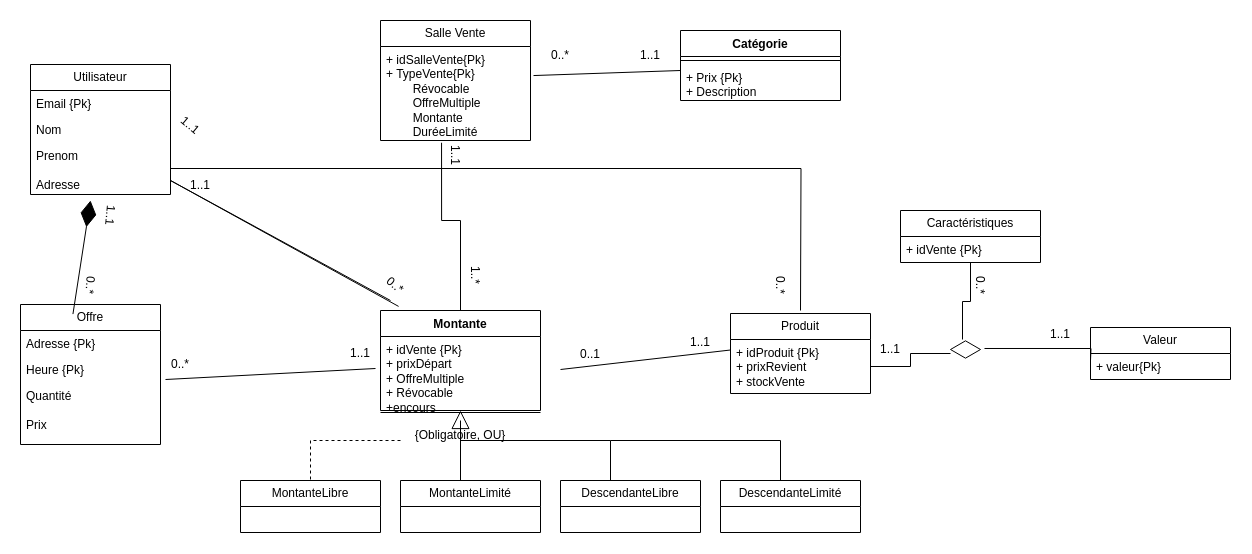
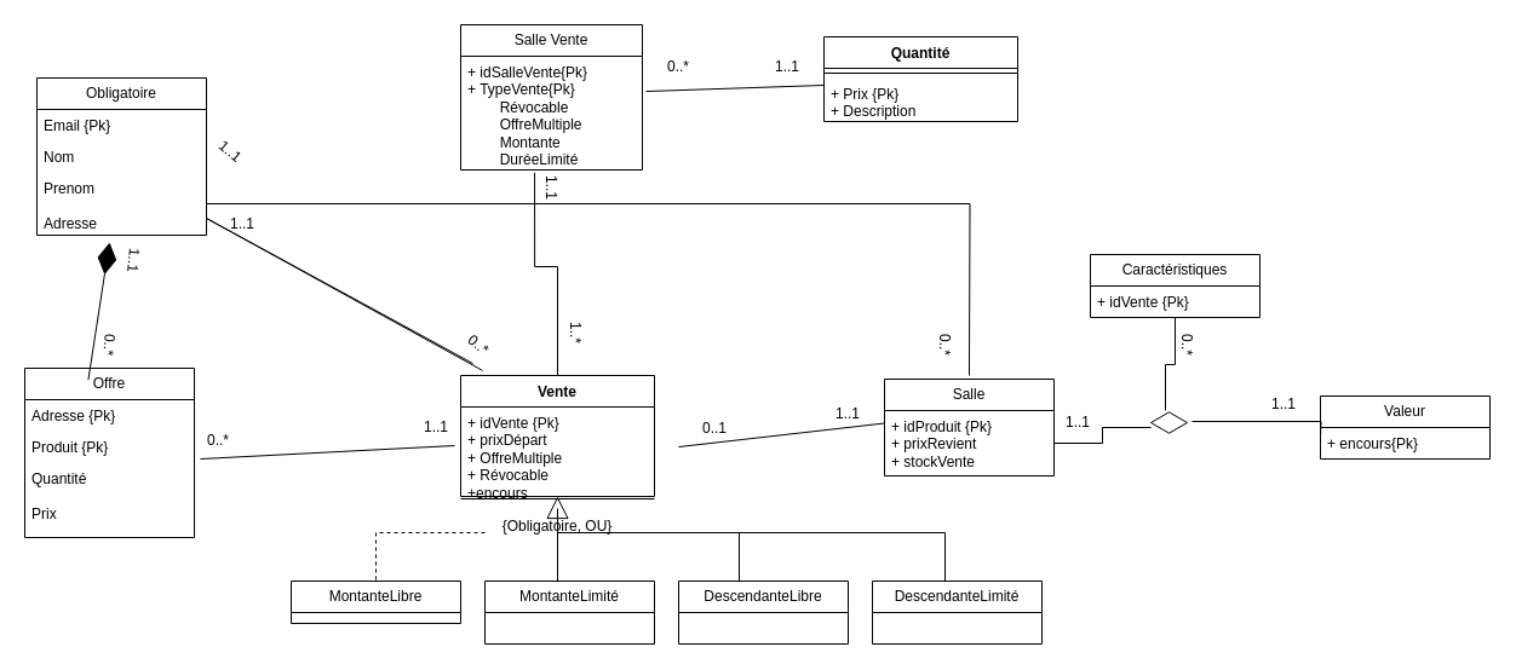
  <mxCell id="0" />
  <mxCell id="1" parent="0" />
  <mxCell id="2" value="Salle Vente" style="swimlane;fontStyle=0;childLayout=stackLayout;horizontal=1;startSize=26;fillColor=none;horizontalStack=0;resizeParent=1;resizeParentMax=0;resizeLast=0;collapsible=1;marginBottom=0;whiteSpace=wrap;html=1;" parent="1" vertex="1"><mxGeometry x="380" y="20" width="150" height="120" as="geometry" /></mxCell>
  <mxCell id="3" value="&lt;div&gt;+ idSalleVente{Pk}&lt;br&gt;&lt;/div&gt;&lt;div&gt;+ TypeVente{Pk}&lt;/div&gt;&lt;div&gt;&lt;span style=&quot;white-space: pre;&quot;&gt;&#09;Révocable&lt;/span&gt;&lt;span style=&quot;white-space: pre;&quot;&gt;&#09;&lt;/span&gt;&lt;/div&gt;&lt;div&gt;&lt;span style=&quot;white-space: pre;&quot;&gt;&#09;&lt;/span&gt;OffreMultiple&lt;/div&gt;&lt;div&gt;&lt;span style=&quot;white-space: pre;&quot;&gt;&#09;&lt;/span&gt;Montante&lt;/div&gt;&lt;div&gt;&lt;span style=&quot;white-space: pre;&quot;&gt;&#09;&lt;/span&gt;DuréeLimité&lt;br&gt;&lt;/div&gt;" style="text;strokeColor=none;fillColor=none;align=left;verticalAlign=top;spacingLeft=4;spacingRight=4;overflow=hidden;rotatable=0;points=[[0,0.5],[1,0.5]];portConstraint=eastwest;whiteSpace=wrap;html=1;" parent="2" vertex="1"><mxGeometry y="26" width="150" height="94" as="geometry" /></mxCell>
- <mxCell id="4" value="Catégorie" style="swimlane;fontStyle=1;align=center;verticalAlign=top;childLayout=stackLayout;horizontal=1;startSize=26;horizontalStack=0;resizeParent=1;resizeParentMax=0;resizeLast=0;collapsible=1;marginBottom=0;whiteSpace=wrap;html=1;" parent="1" vertex="1"><mxGeometry x="680" y="30" width="160" height="70" as="geometry" /></mxCell>
+ <mxCell id="4" value="Quantité" style="swimlane;fontStyle=1;align=center;verticalAlign=top;childLayout=stackLayout;horizontal=1;startSize=26;horizontalStack=0;resizeParent=1;resizeParentMax=0;resizeLast=0;collapsible=1;marginBottom=0;whiteSpace=wrap;html=1;" parent="1" vertex="1"><mxGeometry x="680" y="30" width="160" height="70" as="geometry" /></mxCell>
  <mxCell id="5" value="" style="line;strokeWidth=1;fillColor=none;align=left;verticalAlign=middle;spacingTop=-1;spacingLeft=3;spacingRight=3;rotatable=0;labelPosition=right;points=[];portConstraint=eastwest;strokeColor=inherit;" parent="4" vertex="1"><mxGeometry y="26" width="160" height="8" as="geometry" /></mxCell>
  <mxCell id="6" value="&lt;div&gt;+ Prix {Pk}&lt;/div&gt;&lt;div&gt;+ Description&lt;br&gt;&lt;/div&gt;" style="text;strokeColor=none;fillColor=none;align=left;verticalAlign=top;spacingLeft=4;spacingRight=4;overflow=hidden;rotatable=0;points=[[0,0.5],[1,0.5]];portConstraint=eastwest;whiteSpace=wrap;html=1;" parent="4" vertex="1"><mxGeometry y="34" width="160" height="36" as="geometry" /></mxCell>
- <mxCell id="7" value="Montante" style="swimlane;fontStyle=1;align=center;verticalAlign=top;childLayout=stackLayout;horizontal=1;startSize=26;horizontalStack=0;resizeParent=1;resizeParentMax=0;resizeLast=0;collapsible=1;marginBottom=0;whiteSpace=wrap;html=1;" parent="1" vertex="1"><mxGeometry x="380" y="310" width="160" height="100" as="geometry"><mxRectangle x="330" y="340" width="70" height="30" as="alternateBounds" /></mxGeometry></mxCell>
+ <mxCell id="7" value="Vente" style="swimlane;fontStyle=1;align=center;verticalAlign=top;childLayout=stackLayout;horizontal=1;startSize=26;horizontalStack=0;resizeParent=1;resizeParentMax=0;resizeLast=0;collapsible=1;marginBottom=0;whiteSpace=wrap;html=1;" parent="1" vertex="1"><mxGeometry x="380" y="310" width="160" height="100" as="geometry"><mxRectangle x="330" y="340" width="70" height="30" as="alternateBounds" /></mxGeometry></mxCell>
  <mxCell id="8" value="&lt;div&gt;+ idVente {Pk}&lt;/div&gt;&lt;div&gt;+ prixDépart&lt;/div&gt;&lt;div&gt;+ OffreMultiple&lt;/div&gt;&lt;div&gt;+ Révocable&lt;/div&gt;&lt;div&gt;+encours&lt;br&gt;&lt;/div&gt;" style="text;strokeColor=none;fillColor=none;align=left;verticalAlign=top;spacingLeft=4;spacingRight=4;overflow=hidden;rotatable=0;points=[[0,0.5],[1,0.5]];portConstraint=eastwest;whiteSpace=wrap;html=1;" parent="7" vertex="1"><mxGeometry y="26" width="160" height="74" as="geometry" /></mxCell>
  <mxCell id="9" value="" style="endArrow=none;html=1;edgeStyle=orthogonalEdgeStyle;rounded=0;exitX=0.407;exitY=1.024;exitDx=0;exitDy=0;exitPerimeter=0;entryX=0.5;entryY=0;entryDx=0;entryDy=0;" parent="1" source="3" target="7" edge="1"><mxGeometry relative="1" as="geometry"><mxPoint x="390" y="200.024" as="sourcePoint" /><mxPoint x="484" y="297" as="targetPoint" /><Array as="points"><mxPoint x="441" y="220" /><mxPoint x="460" y="220" /></Array></mxGeometry></mxCell>
- <mxCell id="10" value="Produit" style="swimlane;fontStyle=0;childLayout=stackLayout;horizontal=1;startSize=26;fillColor=none;horizontalStack=0;resizeParent=1;resizeParentMax=0;resizeLast=0;collapsible=1;marginBottom=0;whiteSpace=wrap;html=1;" parent="1" vertex="1"><mxGeometry x="730" y="313" width="140" height="80" as="geometry" /></mxCell>
+ <mxCell id="10" value="Salle" style="swimlane;fontStyle=0;childLayout=stackLayout;horizontal=1;startSize=26;fillColor=none;horizontalStack=0;resizeParent=1;resizeParentMax=0;resizeLast=0;collapsible=1;marginBottom=0;whiteSpace=wrap;html=1;" parent="1" vertex="1"><mxGeometry x="730" y="313" width="140" height="80" as="geometry" /></mxCell>
  <mxCell id="11" value="&lt;div&gt;+ idProduit {Pk}&lt;/div&gt;&lt;div&gt;+ prixRevient&lt;/div&gt;&lt;div&gt;+ stockVente&lt;/div&gt;" style="text;strokeColor=none;fillColor=none;align=left;verticalAlign=top;spacingLeft=4;spacingRight=4;overflow=hidden;rotatable=0;points=[[0,0.5],[1,0.5]];portConstraint=eastwest;whiteSpace=wrap;html=1;" parent="10" vertex="1"><mxGeometry y="26" width="140" height="54" as="geometry" /></mxCell>
  <mxCell id="12" value="Caractéristiques" style="swimlane;fontStyle=0;childLayout=stackLayout;horizontal=1;startSize=26;fillColor=none;horizontalStack=0;resizeParent=1;resizeParentMax=0;resizeLast=0;collapsible=1;marginBottom=0;whiteSpace=wrap;html=1;" parent="1" vertex="1"><mxGeometry x="900" y="210" width="140" height="52" as="geometry" /></mxCell>
  <mxCell id="13" value="+ idVente {Pk}" style="text;strokeColor=none;fillColor=none;align=left;verticalAlign=top;spacingLeft=4;spacingRight=4;overflow=hidden;rotatable=0;points=[[0,0.5],[1,0.5]];portConstraint=eastwest;whiteSpace=wrap;html=1;" parent="12" vertex="1"><mxGeometry y="26" width="140" height="26" as="geometry" /></mxCell>
  <mxCell id="14" value="" style="html=1;whiteSpace=wrap;aspect=fixed;shape=isoRectangle;" parent="1" vertex="1"><mxGeometry x="950" y="340" width="30" height="18" as="geometry" /></mxCell>
  <mxCell id="15" value="Valeur" style="swimlane;fontStyle=0;childLayout=stackLayout;horizontal=1;startSize=26;fillColor=none;horizontalStack=0;resizeParent=1;resizeParentMax=0;resizeLast=0;collapsible=1;marginBottom=0;whiteSpace=wrap;html=1;" parent="1" vertex="1"><mxGeometry x="1090" y="327" width="140" height="52" as="geometry" /></mxCell>
- <mxCell id="16" value="+ valeur{Pk}" style="text;strokeColor=none;fillColor=none;align=left;verticalAlign=top;spacingLeft=4;spacingRight=4;overflow=hidden;rotatable=0;points=[[0,0.5],[1,0.5]];portConstraint=eastwest;whiteSpace=wrap;html=1;" parent="15" vertex="1"><mxGeometry y="26" width="140" height="26" as="geometry" /></mxCell>
+ <mxCell id="16" value="+ encours{Pk}" style="text;strokeColor=none;fillColor=none;align=left;verticalAlign=top;spacingLeft=4;spacingRight=4;overflow=hidden;rotatable=0;points=[[0,0.5],[1,0.5]];portConstraint=eastwest;whiteSpace=wrap;html=1;" parent="15" vertex="1"><mxGeometry y="26" width="140" height="26" as="geometry" /></mxCell>
  <mxCell id="17" value="" style="endArrow=none;html=1;edgeStyle=orthogonalEdgeStyle;rounded=0;exitX=1;exitY=0.5;exitDx=0;exitDy=0;entryX=0;entryY=0.722;entryDx=0;entryDy=0;entryPerimeter=0;" parent="1" source="11" target="14" edge="1"><mxGeometry relative="1" as="geometry"><mxPoint x="900" y="393" as="sourcePoint" /><mxPoint x="1060" y="393" as="targetPoint" /></mxGeometry></mxCell>
  <mxCell id="18" value="" style="endArrow=none;html=1;edgeStyle=orthogonalEdgeStyle;rounded=0;exitX=0.4;exitY=-0.056;exitDx=0;exitDy=0;entryX=0.5;entryY=1;entryDx=0;entryDy=0;exitPerimeter=0;" parent="1" source="14" target="12" edge="1"><mxGeometry relative="1" as="geometry"><mxPoint x="880" y="376" as="sourcePoint" /><mxPoint x="960" y="363" as="targetPoint" /></mxGeometry></mxCell>
  <mxCell id="19" value="" style="endArrow=none;html=1;edgeStyle=orthogonalEdgeStyle;rounded=0;exitX=1.133;exitY=0.444;exitDx=0;exitDy=0;exitPerimeter=0;" parent="1" source="14" edge="1"><mxGeometry relative="1" as="geometry"><mxPoint x="1000" y="383" as="sourcePoint" /><mxPoint x="1090" y="360" as="targetPoint" /></mxGeometry></mxCell>
  <mxCell id="20" value="" style="endArrow=block;endSize=16;endFill=0;html=1;rounded=0;entryX=0.5;entryY=1;entryDx=0;entryDy=0;" parent="1" target="7" edge="1"><mxGeometry width="160" relative="1" as="geometry"><mxPoint x="460" y="480" as="sourcePoint" /><mxPoint x="520" y="470" as="targetPoint" /></mxGeometry></mxCell>
  <mxCell id="21" value="MontanteLimité" style="swimlane;fontStyle=0;childLayout=stackLayout;horizontal=1;startSize=26;fillColor=none;horizontalStack=0;resizeParent=1;resizeParentMax=0;resizeLast=0;collapsible=1;marginBottom=0;whiteSpace=wrap;html=1;" parent="1" vertex="1"><mxGeometry x="400" y="480" width="140" height="52" as="geometry" /></mxCell>
  <mxCell id="22" value="DescendanteLibre" style="swimlane;fontStyle=0;childLayout=stackLayout;horizontal=1;startSize=26;fillColor=none;horizontalStack=0;resizeParent=1;resizeParentMax=0;resizeLast=0;collapsible=1;marginBottom=0;whiteSpace=wrap;html=1;" parent="1" vertex="1"><mxGeometry x="560" y="480" width="140" height="52" as="geometry" /></mxCell>
- <mxCell id="23" value="MontanteLibre" style="swimlane;fontStyle=0;childLayout=stackLayout;horizontal=1;startSize=26;fillColor=none;horizontalStack=0;resizeParent=1;resizeParentMax=0;resizeLast=0;collapsible=1;marginBottom=0;whiteSpace=wrap;html=1;" parent="1" vertex="1"><mxGeometry x="240" y="480" width="140" height="52" as="geometry" /></mxCell>
+ <mxCell id="23" value="MontanteLibre" style="swimlane;fontStyle=0;childLayout=stackLayout;horizontal=1;startSize=26;fillColor=none;horizontalStack=0;resizeParent=1;resizeParentMax=0;resizeLast=0;collapsible=1;marginBottom=0;whiteSpace=wrap;html=1;" parent="1" vertex="1"><mxGeometry x="240" y="480" width="140" height="35" as="geometry" /></mxCell>
  <mxCell id="24" value="DescendanteLimité" style="swimlane;fontStyle=0;childLayout=stackLayout;horizontal=1;startSize=26;fillColor=none;horizontalStack=0;resizeParent=1;resizeParentMax=0;resizeLast=0;collapsible=1;marginBottom=0;whiteSpace=wrap;html=1;" parent="1" vertex="1"><mxGeometry x="720" y="480" width="140" height="52" as="geometry" /></mxCell>
  <mxCell id="25" value="" style="endArrow=none;html=1;edgeStyle=orthogonalEdgeStyle;rounded=0;entryX=0.5;entryY=0;entryDx=0;entryDy=0;dashed=1;" parent="1" source="41" target="23" edge="1"><mxGeometry relative="1" as="geometry"><mxPoint x="460" y="430" as="sourcePoint" /><mxPoint x="400" y="738" as="targetPoint" /><Array as="points"><mxPoint x="310" y="440" /></Array></mxGeometry></mxCell>
  <mxCell id="26" value="" style="endArrow=none;html=1;edgeStyle=orthogonalEdgeStyle;rounded=0;entryX=0.5;entryY=0;entryDx=0;entryDy=0;" parent="1" edge="1"><mxGeometry relative="1" as="geometry"><mxPoint x="460" y="440" as="sourcePoint" /><mxPoint x="610" y="480" as="targetPoint" /><Array as="points"><mxPoint x="610" y="440" /></Array></mxGeometry></mxCell>
  <mxCell id="27" value="" style="endArrow=none;html=1;edgeStyle=orthogonalEdgeStyle;rounded=0;entryX=0.5;entryY=0;entryDx=0;entryDy=0;" parent="1" edge="1"><mxGeometry relative="1" as="geometry"><mxPoint x="610" y="440" as="sourcePoint" /><mxPoint x="780" y="480" as="targetPoint" /><Array as="points"><mxPoint x="780" y="440" /></Array></mxGeometry></mxCell>
  <mxCell id="28" value="Offre" style="swimlane;fontStyle=0;childLayout=stackLayout;horizontal=1;startSize=26;fillColor=none;horizontalStack=0;resizeParent=1;resizeParentMax=0;resizeLast=0;collapsible=1;marginBottom=0;whiteSpace=wrap;html=1;" parent="1" vertex="1"><mxGeometry x="20" y="304" width="140" height="140" as="geometry" /></mxCell>
  <mxCell id="29" value="Adresse {Pk}" style="text;strokeColor=none;fillColor=none;align=left;verticalAlign=top;spacingLeft=4;spacingRight=4;overflow=hidden;rotatable=0;points=[[0,0.5],[1,0.5]];portConstraint=eastwest;whiteSpace=wrap;html=1;" parent="28" vertex="1"><mxGeometry y="26" width="140" height="26" as="geometry" /></mxCell>
- <mxCell id="30" value="Heure {Pk}" style="text;strokeColor=none;fillColor=none;align=left;verticalAlign=top;spacingLeft=4;spacingRight=4;overflow=hidden;rotatable=0;points=[[0,0.5],[1,0.5]];portConstraint=eastwest;whiteSpace=wrap;html=1;" parent="28" vertex="1"><mxGeometry y="52" width="140" height="26" as="geometry" /></mxCell>
+ <mxCell id="30" value="Produit {Pk}" style="text;strokeColor=none;fillColor=none;align=left;verticalAlign=top;spacingLeft=4;spacingRight=4;overflow=hidden;rotatable=0;points=[[0,0.5],[1,0.5]];portConstraint=eastwest;whiteSpace=wrap;html=1;" parent="28" vertex="1"><mxGeometry y="52" width="140" height="26" as="geometry" /></mxCell>
  <mxCell id="31" value="&lt;div&gt;Quantité&lt;/div&gt;&lt;div&gt;&lt;br&gt;&lt;/div&gt;&lt;div&gt;Prix&lt;br&gt;&lt;/div&gt;" style="text;strokeColor=none;fillColor=none;align=left;verticalAlign=top;spacingLeft=4;spacingRight=4;overflow=hidden;rotatable=0;points=[[0,0.5],[1,0.5]];portConstraint=eastwest;whiteSpace=wrap;html=1;" parent="28" vertex="1"><mxGeometry y="78" width="140" height="62" as="geometry" /></mxCell>
- <mxCell id="32" value="Utilisateur" style="swimlane;fontStyle=0;childLayout=stackLayout;horizontal=1;startSize=26;fillColor=none;horizontalStack=0;resizeParent=1;resizeParentMax=0;resizeLast=0;collapsible=1;marginBottom=0;whiteSpace=wrap;html=1;" parent="1" vertex="1"><mxGeometry x="30" y="64" width="140" height="130" as="geometry" /></mxCell>
+ <mxCell id="32" value="Obligatoire" style="swimlane;fontStyle=0;childLayout=stackLayout;horizontal=1;startSize=26;fillColor=none;horizontalStack=0;resizeParent=1;resizeParentMax=0;resizeLast=0;collapsible=1;marginBottom=0;whiteSpace=wrap;html=1;" parent="1" vertex="1"><mxGeometry x="30" y="64" width="140" height="130" as="geometry" /></mxCell>
  <mxCell id="33" value="Email {Pk}" style="text;strokeColor=none;fillColor=none;align=left;verticalAlign=top;spacingLeft=4;spacingRight=4;overflow=hidden;rotatable=0;points=[[0,0.5],[1,0.5]];portConstraint=eastwest;whiteSpace=wrap;html=1;" parent="32" vertex="1"><mxGeometry y="26" width="140" height="26" as="geometry" /></mxCell>
  <mxCell id="34" value="Nom" style="text;strokeColor=none;fillColor=none;align=left;verticalAlign=top;spacingLeft=4;spacingRight=4;overflow=hidden;rotatable=0;points=[[0,0.5],[1,0.5]];portConstraint=eastwest;whiteSpace=wrap;html=1;" parent="32" vertex="1"><mxGeometry y="52" width="140" height="26" as="geometry" /></mxCell>
  <mxCell id="35" value="&lt;div&gt;Prenom&lt;/div&gt;&lt;div&gt;&lt;br&gt;&lt;/div&gt;&lt;div&gt;Adresse&lt;/div&gt;&lt;div&gt;&lt;br&gt;&lt;/div&gt;&lt;div&gt;&lt;br&gt;&lt;/div&gt;" style="text;strokeColor=none;fillColor=none;align=left;verticalAlign=top;spacingLeft=4;spacingRight=4;overflow=hidden;rotatable=0;points=[[0,0.5],[1,0.5]];portConstraint=eastwest;whiteSpace=wrap;html=1;" parent="32" vertex="1"><mxGeometry y="78" width="140" height="52" as="geometry" /></mxCell>
  <mxCell id="36" value="1..1" style="text;strokeColor=none;align=center;fillColor=none;html=1;verticalAlign=middle;whiteSpace=wrap;rounded=0;rotation=40;" parent="1" vertex="1"><mxGeometry x="160" y="110" width="60" height="30" as="geometry" /></mxCell>
  <mxCell id="37" value="0..*" style="text;strokeColor=none;align=center;fillColor=none;html=1;verticalAlign=middle;whiteSpace=wrap;rounded=0;rotation=40;" parent="1" vertex="1"><mxGeometry x="365" y="270" width="60" height="30" as="geometry" /></mxCell>
  <mxCell id="38" value="0..*" style="text;strokeColor=none;align=center;fillColor=none;html=1;verticalAlign=middle;whiteSpace=wrap;rounded=0;" parent="1" vertex="1"><mxGeometry x="150" y="349" width="60" height="30" as="geometry" /></mxCell>
  <mxCell id="39" value="1..1" style="text;strokeColor=none;align=center;fillColor=none;html=1;verticalAlign=middle;whiteSpace=wrap;rounded=0;" parent="1" vertex="1"><mxGeometry x="330" y="338" width="60" height="30" as="geometry" /></mxCell>
  <mxCell id="40" value="" style="endArrow=none;html=1;edgeStyle=orthogonalEdgeStyle;rounded=0;entryX=0.5;entryY=0;entryDx=0;entryDy=0;" parent="1" target="41" edge="1"><mxGeometry relative="1" as="geometry"><mxPoint x="460" y="430" as="sourcePoint" /><mxPoint x="310" y="480" as="targetPoint" /><Array as="points"><mxPoint x="460" y="440" /></Array></mxGeometry></mxCell>
  <mxCell id="41" value="{Obligatoire, OU}" style="text;strokeColor=none;align=center;fillColor=none;html=1;verticalAlign=middle;whiteSpace=wrap;rounded=0;" parent="1" vertex="1"><mxGeometry x="400" y="420" width="120" height="30" as="geometry" /></mxCell>
  <mxCell id="42" value="1..1" style="text;strokeColor=none;align=center;fillColor=none;html=1;verticalAlign=middle;whiteSpace=wrap;rounded=0;rotation=90;" parent="1" vertex="1"><mxGeometry x="425" y="140" width="60" height="30" as="geometry" /></mxCell>
  <mxCell id="43" value="1..*" style="text;strokeColor=none;align=center;fillColor=none;html=1;verticalAlign=middle;whiteSpace=wrap;rounded=0;rotation=90;" parent="1" vertex="1"><mxGeometry x="445" y="260" width="60" height="30" as="geometry" /></mxCell>
  <mxCell id="44" value="0..*" style="text;strokeColor=none;align=center;fillColor=none;html=1;verticalAlign=middle;whiteSpace=wrap;rounded=0;rotation=0;" parent="1" vertex="1"><mxGeometry x="530" y="40" width="60" height="30" as="geometry" /></mxCell>
  <mxCell id="45" value="&lt;div&gt;1..1&lt;/div&gt;" style="text;strokeColor=none;align=center;fillColor=none;html=1;verticalAlign=middle;whiteSpace=wrap;rounded=0;rotation=0;" parent="1" vertex="1"><mxGeometry x="620" y="40" width="60" height="30" as="geometry" /></mxCell>
  <mxCell id="46" value="1..1" style="text;strokeColor=none;align=center;fillColor=none;html=1;verticalAlign=middle;whiteSpace=wrap;rounded=0;" parent="1" vertex="1"><mxGeometry x="670" y="327" width="60" height="30" as="geometry" /></mxCell>
  <mxCell id="47" value="0..1" style="text;strokeColor=none;align=center;fillColor=none;html=1;verticalAlign=middle;whiteSpace=wrap;rounded=0;" parent="1" vertex="1"><mxGeometry x="560" y="339" width="60" height="30" as="geometry" /></mxCell>
  <mxCell id="48" value="" style="endArrow=diamondThin;endFill=1;endSize=24;html=1;rounded=0;exitX=1;exitY=1;exitDx=0;exitDy=0;" parent="1" source="50" edge="1"><mxGeometry width="160" relative="1" as="geometry"><mxPoint x="200" y="240" as="sourcePoint" /><mxPoint x="90" y="200" as="targetPoint" /></mxGeometry></mxCell>
  <mxCell id="49" value="1..1" style="text;strokeColor=none;align=center;fillColor=none;html=1;verticalAlign=middle;whiteSpace=wrap;rounded=0;rotation=95;" parent="1" vertex="1"><mxGeometry x="80" y="200" width="60" height="30" as="geometry" /></mxCell>
  <mxCell id="50" value="0..*" style="text;strokeColor=none;align=center;fillColor=none;html=1;verticalAlign=middle;whiteSpace=wrap;rounded=0;rotation=95;" parent="1" vertex="1"><mxGeometry x="60" y="270" width="60" height="30" as="geometry" /></mxCell>
  <mxCell id="51" value="1..1" style="text;strokeColor=none;align=center;fillColor=none;html=1;verticalAlign=middle;whiteSpace=wrap;rounded=0;" parent="1" vertex="1"><mxGeometry x="860" y="334" width="60" height="30" as="geometry" /></mxCell>
  <mxCell id="52" value="0..*" style="text;strokeColor=none;align=center;fillColor=none;html=1;verticalAlign=middle;whiteSpace=wrap;rounded=0;rotation=90;" parent="1" vertex="1"><mxGeometry x="950" y="270" width="60" height="30" as="geometry" /></mxCell>
  <mxCell id="53" value="1..1" style="text;strokeColor=none;align=center;fillColor=none;html=1;verticalAlign=middle;whiteSpace=wrap;rounded=0;rotation=0;" parent="1" vertex="1"><mxGeometry x="1030" y="319" width="60" height="30" as="geometry" /></mxCell>
  <mxCell id="54" value="" style="endArrow=none;html=1;edgeStyle=orthogonalEdgeStyle;rounded=0;exitX=1;exitY=0.5;exitDx=0;exitDy=0;" parent="1" source="35" edge="1"><mxGeometry relative="1" as="geometry"><mxPoint x="510" y="240" as="sourcePoint" /><mxPoint x="800" y="310" as="targetPoint" /></mxGeometry></mxCell>
  <mxCell id="55" value="1..1" style="text;strokeColor=none;align=center;fillColor=none;html=1;verticalAlign=middle;whiteSpace=wrap;rounded=0;" parent="1" vertex="1"><mxGeometry x="170" y="170" width="60" height="30" as="geometry" /></mxCell>
  <mxCell id="56" value="0..*" style="text;strokeColor=none;align=center;fillColor=none;html=1;verticalAlign=middle;whiteSpace=wrap;rounded=0;rotation=90;" parent="1" vertex="1"><mxGeometry x="750" y="270" width="60" height="30" as="geometry" /></mxCell>
  <mxCell id="57" value="" style="endArrow=none;html=1;rounded=0;entryX=1;entryY=1;entryDx=0;entryDy=0;exitX=1.02;exitY=0.309;exitDx=0;exitDy=0;exitPerimeter=0;" edge="1" parent="1" source="3" target="45"><mxGeometry width="50" height="50" relative="1" as="geometry"><mxPoint x="570" y="114" as="sourcePoint" /><mxPoint x="630" y="80" as="targetPoint" /><Array as="points" /></mxGeometry></mxCell>
  <mxCell id="58" value="" style="endArrow=none;html=1;rounded=0;entryX=0.113;entryY=-0.041;entryDx=0;entryDy=0;entryPerimeter=0;" edge="1" parent="1" target="7"><mxGeometry width="50" height="50" relative="1" as="geometry"><mxPoint x="390" y="300" as="sourcePoint" /><mxPoint x="540" y="260" as="targetPoint" /><Array as="points"><mxPoint x="170" y="180" /></Array></mxGeometry></mxCell>
  <mxCell id="59" value="" style="endArrow=none;html=1;rounded=0;entryX=0.75;entryY=1;entryDx=0;entryDy=0;exitX=0.25;exitY=1;exitDx=0;exitDy=0;" edge="1" parent="1" source="38" target="39"><mxGeometry width="50" height="50" relative="1" as="geometry"><mxPoint x="240" y="388" as="sourcePoint" /><mxPoint x="290" y="338" as="targetPoint" /></mxGeometry></mxCell>
  <mxCell id="60" value="" style="endArrow=none;html=1;rounded=0;entryX=1;entryY=0.75;entryDx=0;entryDy=0;exitX=0;exitY=1;exitDx=0;exitDy=0;" edge="1" parent="1" source="47" target="46"><mxGeometry width="50" height="50" relative="1" as="geometry"><mxPoint x="605" y="393" as="sourcePoint" /><mxPoint x="655" y="343" as="targetPoint" /></mxGeometry></mxCell>
  <mxCell id="61" value="" style="line;strokeWidth=1;fillColor=none;align=left;verticalAlign=middle;spacingTop=-1;spacingLeft=3;spacingRight=3;rotatable=0;labelPosition=right;points=[];portConstraint=eastwest;strokeColor=inherit;" parent="1" vertex="1"><mxGeometry x="380" y="408" width="160" height="8" as="geometry" /></mxCell>
